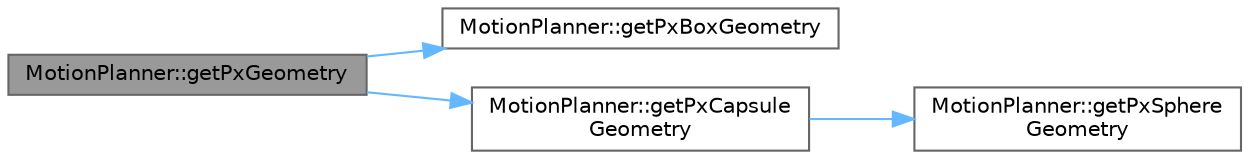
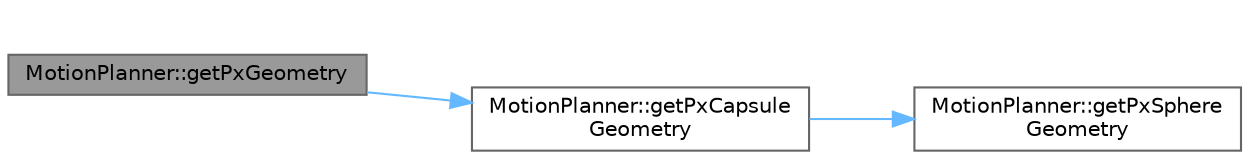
  digraph {
    rankdir=LR
    node [color=grey40 fillcolor=white fontname=Helvetica fontsize=10 shape=box style=filled]
    edge [color=steelblue1 fontname=Helvetica fontsize=10 labelfontname=Helvetica labelfontsize=10 style=solid]
    n1 [color=gray40 fillcolor=grey60 fontcolor=black height=0.2 label="MotionPlanner::getPxGeometry" width=0.4]
-   n2 [height=0.2 label="MotionPlanner::getPxBoxGeometry" width=0.4]
    n3 [height=0.2 label="MotionPlanner::getPxCapsule\lGeometry" width=0.4]
    n4 [height=0.2 label="MotionPlanner::getPxSphere\lGeometry" width=0.4]
-   n1 -> n2
    n1 -> n3
    n3 -> n4
  }
